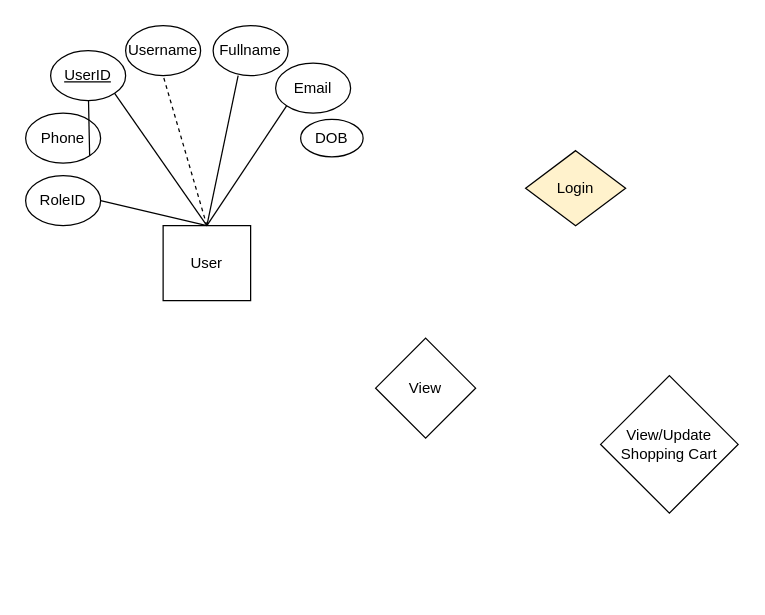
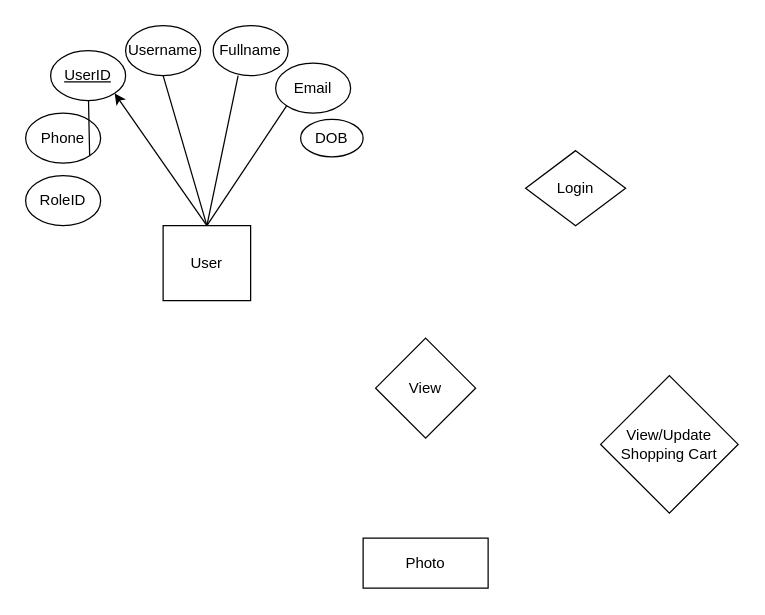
  <mxCell id="0" />
  <mxCell id="1" parent="0" />
- <mxCell id="2" value="Login" style="rhombus;whiteSpace=wrap;html=1;fillColor=#fff2cc;" vertex="1" parent="1"><mxGeometry x="420" y="120" width="80" height="60" as="geometry" /></mxCell>
+ <mxCell id="2" value="Login" style="rhombus;whiteSpace=wrap;html=1;" vertex="1" parent="1"><mxGeometry x="420" y="120" width="80" height="60" as="geometry" /></mxCell>
  <mxCell id="3" value="User" style="rounded=0;whiteSpace=wrap;html=1;" vertex="1" parent="1"><mxGeometry x="130" y="180" width="70" height="60" as="geometry" /></mxCell>
  <mxCell id="4" value="View" style="rhombus;whiteSpace=wrap;html=1;" vertex="1" parent="1"><mxGeometry x="300" y="270" width="80" height="80" as="geometry" /></mxCell>
  <mxCell id="5" value="View/Update Shopping Cart" style="rhombus;whiteSpace=wrap;html=1;" vertex="1" parent="1"><mxGeometry x="480" y="300" width="110" height="110" as="geometry" /></mxCell>
+ <mxCell id="6" value="Photo" style="rounded=0;whiteSpace=wrap;html=1;" vertex="1" parent="1"><mxGeometry x="290" y="430" width="100" height="40" as="geometry" /></mxCell>
  <mxCell id="7" value="&lt;u&gt;UserID&lt;/u&gt;" style="ellipse;whiteSpace=wrap;html=1;shadow=0;sketch=0;gradientColor=#ffffff;" vertex="1" parent="1"><mxGeometry x="40" y="40" width="60" height="40" as="geometry" /></mxCell>
  <mxCell id="8" value="Username" style="ellipse;whiteSpace=wrap;html=1;" vertex="1" parent="1"><mxGeometry x="100" y="20" width="60" height="40" as="geometry" /></mxCell>
  <mxCell id="9" value="Fullname" style="ellipse;whiteSpace=wrap;html=1;" vertex="1" parent="1"><mxGeometry x="170" y="20" width="60" height="40" as="geometry" /></mxCell>
- <mxCell id="10" value="" style="endArrow=none;html=1;entryX=1;entryY=1;entryDx=0;entryDy=0;exitX=0.5;exitY=0;exitDx=0;exitDy=0;" edge="1" parent="1" source="3" target="7"><mxGeometry width="50" height="50" relative="1" as="geometry"><mxPoint x="20" y="190" as="sourcePoint" /><mxPoint x="70" y="140" as="targetPoint" /></mxGeometry></mxCell>
- <mxCell id="11" value="" style="endArrow=none;html=1;entryX=0.5;entryY=1;entryDx=0;entryDy=0;exitX=0.5;exitY=0;exitDx=0;exitDy=0;dashed=1;" edge="1" parent="1" source="3" target="8"><mxGeometry width="50" height="50" relative="1" as="geometry"><mxPoint x="160" y="110" as="sourcePoint" /><mxPoint x="95" y="70" as="targetPoint" /></mxGeometry></mxCell>
+ <mxCell id="10" value="" style="endArrow=classic;html=1;entryX=1;entryY=1;entryDx=0;entryDy=0;exitX=0.5;exitY=0;exitDx=0;exitDy=0;" edge="1" parent="1" source="3" target="7"><mxGeometry width="50" height="50" relative="1" as="geometry"><mxPoint x="20" y="190" as="sourcePoint" /><mxPoint x="70" y="140" as="targetPoint" /></mxGeometry></mxCell>
+ <mxCell id="11" value="" style="endArrow=none;html=1;entryX=0.5;entryY=1;entryDx=0;entryDy=0;exitX=0.5;exitY=0;exitDx=0;exitDy=0;" edge="1" parent="1" source="3" target="8"><mxGeometry width="50" height="50" relative="1" as="geometry"><mxPoint x="160" y="110" as="sourcePoint" /><mxPoint x="95" y="70" as="targetPoint" /></mxGeometry></mxCell>
  <mxCell id="12" value="" style="endArrow=none;html=1;entryX=0.5;entryY=1;entryDx=0;entryDy=0;exitX=0.5;exitY=0;exitDx=0;exitDy=0;" edge="1" parent="1" source="3"><mxGeometry width="50" height="50" relative="1" as="geometry"><mxPoint x="255" y="100" as="sourcePoint" /><mxPoint x="190" y="60" as="targetPoint" /></mxGeometry></mxCell>
  <mxCell id="13" value="Email" style="ellipse;whiteSpace=wrap;html=1;" vertex="1" parent="1"><mxGeometry x="220" y="50" width="60" height="40" as="geometry" /></mxCell>
  <mxCell id="14" value="Phone" style="ellipse;whiteSpace=wrap;html=1;" vertex="1" parent="1"><mxGeometry x="20" y="90" width="60" height="40" as="geometry" /></mxCell>
  <mxCell id="15" value="DOB" style="ellipse;whiteSpace=wrap;html=1;" vertex="1" parent="1"><mxGeometry x="240" y="95" width="50" height="30" as="geometry" /></mxCell>
  <mxCell id="16" value="RoleID" style="ellipse;whiteSpace=wrap;html=1;" vertex="1" parent="1"><mxGeometry x="20" y="140" width="60" height="40" as="geometry" /></mxCell>
  <mxCell id="17" value="" style="endArrow=none;html=1;entryX=0;entryY=1;entryDx=0;entryDy=0;exitX=0.5;exitY=0;exitDx=0;exitDy=0;" edge="1" parent="1" source="3" target="13"><mxGeometry width="50" height="50" relative="1" as="geometry"><mxPoint x="165" y="140" as="sourcePoint" /><mxPoint x="200" y="70" as="targetPoint" /></mxGeometry></mxCell>
  <mxCell id="18" value="" style="endArrow=none;html=1;exitX=1;exitY=1;exitDx=0;exitDy=0;" edge="1" parent="1" source="14" target="7"><mxGeometry width="50" height="50" relative="1" as="geometry"><mxPoint x="95" y="195" as="sourcePoint" /><mxPoint x="175" y="190" as="targetPoint" /></mxGeometry></mxCell>
- <mxCell id="19" value="" style="endArrow=none;html=1;exitX=1;exitY=0.5;exitDx=0;exitDy=0;entryX=0.5;entryY=0;entryDx=0;entryDy=0;" edge="1" parent="1" source="16" target="3"><mxGeometry width="50" height="50" relative="1" as="geometry"><mxPoint x="95" y="280" as="sourcePoint" /><mxPoint x="170" y="190" as="targetPoint" /></mxGeometry></mxCell>
